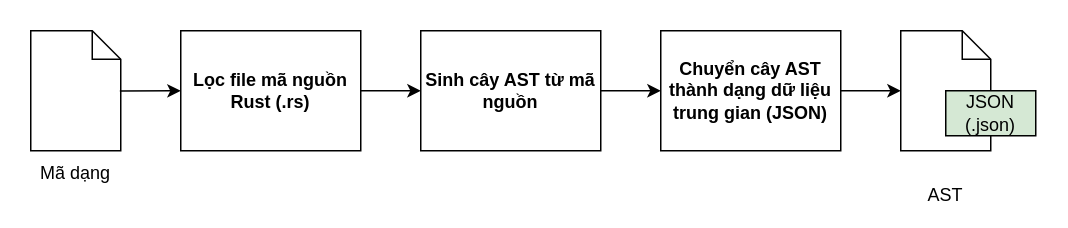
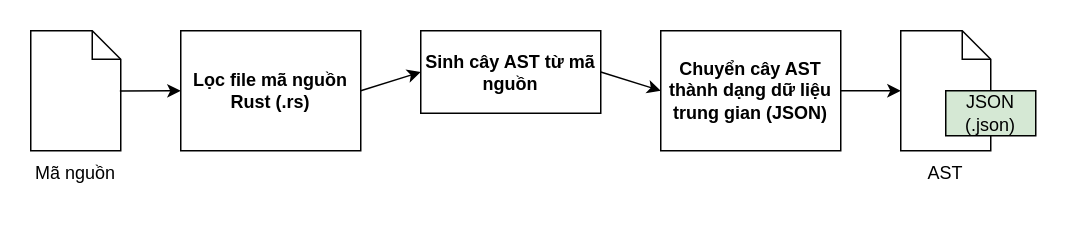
  <mxCell id="0" />
  <mxCell id="1" parent="0" />
  <mxCell id="2" value="" style="shape=note2;boundedLbl=1;whiteSpace=wrap;html=1;size=19;verticalAlign=top;align=center;fontStyle=1" parent="1" vertex="1"><mxGeometry x="20" y="20" width="60" height="80" as="geometry" /></mxCell>
- <mxCell id="3" value="Sinh cây AST từ mã nguồn" style="rounded=0;whiteSpace=wrap;html=1;fontStyle=1" parent="1" vertex="1"><mxGeometry x="280" y="20" width="120" height="80" as="geometry" /></mxCell>
+ <mxCell id="3" value="Sinh cây AST từ mã nguồn" style="rounded=0;whiteSpace=wrap;html=1;fontStyle=1" parent="1" vertex="1"><mxGeometry x="280" y="20" width="120" height="55" as="geometry" /></mxCell>
  <mxCell id="4" value="Chuyển cây AST thành dạng dữ liệu trung gian (JSON)" style="rounded=0;whiteSpace=wrap;html=1;fontStyle=1" parent="1" vertex="1"><mxGeometry x="440" y="20" width="120" height="80" as="geometry" /></mxCell>
  <mxCell id="5" value="" style="endArrow=classic;html=1;rounded=0;entryX=0;entryY=0.5;entryDx=0;entryDy=0;exitX=1;exitY=0.5;exitDx=0;exitDy=0;" parent="1" source="3" target="4" edge="1"><mxGeometry width="50" height="50" relative="1" as="geometry"><mxPoint x="410" y="310" as="sourcePoint" /><mxPoint x="460" y="260" as="targetPoint" /></mxGeometry></mxCell>
  <mxCell id="6" value="" style="endArrow=classic;html=1;rounded=0;exitX=1;exitY=0.5;exitDx=0;exitDy=0;entryX=0;entryY=0.5;entryDx=0;entryDy=0;entryPerimeter=0;" parent="1" source="4" target="7" edge="1"><mxGeometry width="50" height="50" relative="1" as="geometry"><mxPoint x="420" y="70" as="sourcePoint" /><mxPoint x="600" y="60" as="targetPoint" /></mxGeometry></mxCell>
  <mxCell id="7" value="" style="shape=note2;boundedLbl=1;whiteSpace=wrap;html=1;size=19;verticalAlign=top;align=center;" parent="1" vertex="1"><mxGeometry x="600" y="20" width="60" height="80" as="geometry" /></mxCell>
  <mxCell id="8" value="JSON (.json)" style="rounded=0;whiteSpace=wrap;html=1;fillColor=#d5e8d4;" parent="1" vertex="1"><mxGeometry x="630" y="60" width="60" height="30" as="geometry" /></mxCell>
  <mxCell id="9" value="Lọc file mã nguồn Rust (.rs)" style="rounded=0;whiteSpace=wrap;html=1;fontStyle=1" parent="1" vertex="1"><mxGeometry x="120" y="20" width="120" height="80" as="geometry" /></mxCell>
  <mxCell id="10" value="" style="endArrow=classic;html=1;rounded=0;entryX=0;entryY=0.5;entryDx=0;entryDy=0;exitX=0.99;exitY=0.502;exitDx=0;exitDy=0;exitPerimeter=0;" parent="1" source="2" target="9" edge="1"><mxGeometry width="50" height="50" relative="1" as="geometry"><mxPoint x="280" y="180" as="sourcePoint" /><mxPoint x="325" y="180" as="targetPoint" /></mxGeometry></mxCell>
  <mxCell id="11" value="" style="endArrow=classic;html=1;rounded=0;entryX=0;entryY=0.5;entryDx=0;entryDy=0;" parent="1" target="3" edge="1"><mxGeometry width="50" height="50" relative="1" as="geometry"><mxPoint x="240" y="60" as="sourcePoint" /><mxPoint x="130" y="70" as="targetPoint" /></mxGeometry></mxCell>
- <mxCell id="12" value="Mã dạng" style="text;strokeColor=none;align=center;fillColor=none;html=1;verticalAlign=middle;whiteSpace=wrap;rounded=0;" vertex="1" parent="1"><mxGeometry x="20" y="100" width="60" height="30" as="geometry" /></mxCell>
- <mxCell id="13" value="AST" style="text;strokeColor=none;align=center;fillColor=none;html=1;verticalAlign=middle;whiteSpace=wrap;rounded=0;" vertex="1" parent="1"><mxGeometry x="600" y="115" width="60" height="30" as="geometry" /></mxCell>
+ <mxCell id="12" value="Mã nguồn" style="text;strokeColor=none;align=center;fillColor=none;html=1;verticalAlign=middle;whiteSpace=wrap;rounded=0;" vertex="1" parent="1"><mxGeometry x="20" y="100" width="60" height="30" as="geometry" /></mxCell>
+ <mxCell id="13" value="AST" style="text;strokeColor=none;align=center;fillColor=none;html=1;verticalAlign=middle;whiteSpace=wrap;rounded=0;" vertex="1" parent="1"><mxGeometry x="600" y="100" width="60" height="30" as="geometry" /></mxCell>
